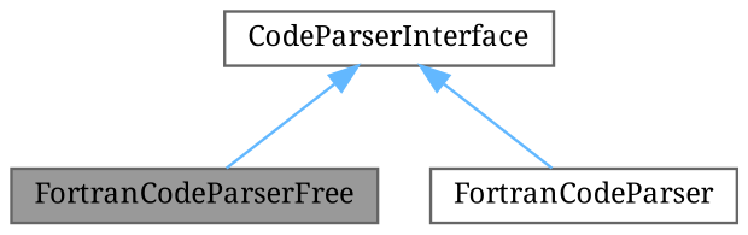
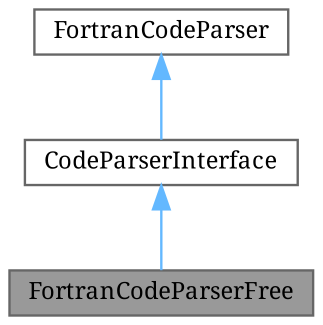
  digraph {
    fontname="Noto Serif"
    node [color=gray40 fillcolor=white fontname="Noto Serif" fontsize=10 shape=box style=filled]
    edge [color=steelblue1 dir=back fontname="Noto Serif" fontsize=10 labelfontname=Helvetica labelfontsize=10 style=solid]
    n1 [fillcolor=grey60 fontcolor=black height=0.2 label=FortranCodeParserFree width=0.4]
    n2 [height=0.2 label=FortranCodeParser width=0.4]
    n3 [height=0.2 label=CodeParserInterface width=0.4]
    n3 -> n1
-   n3 -> n2
+   n2 -> n3
  }
